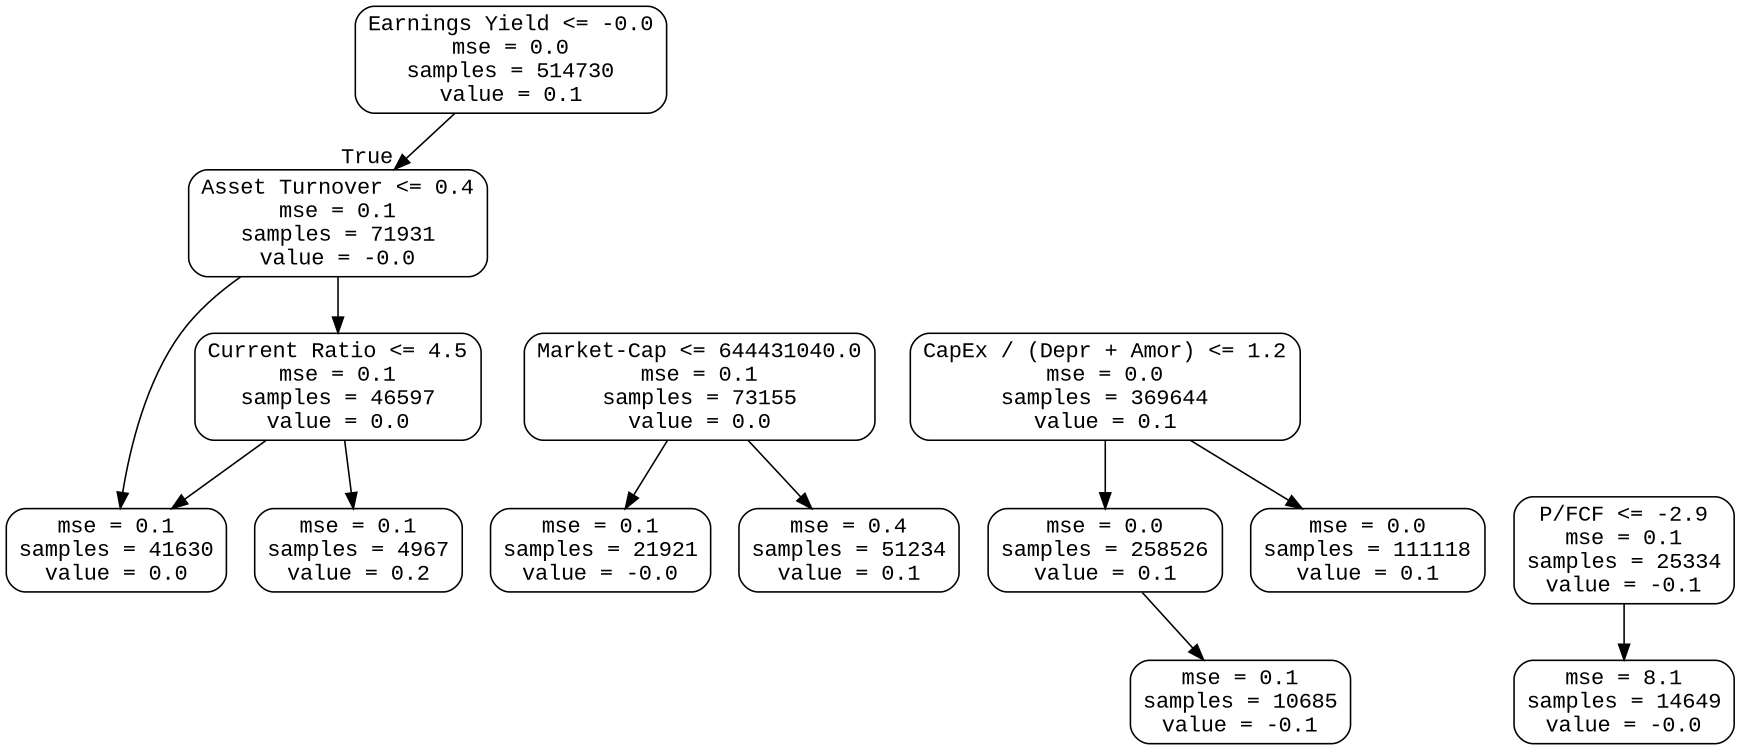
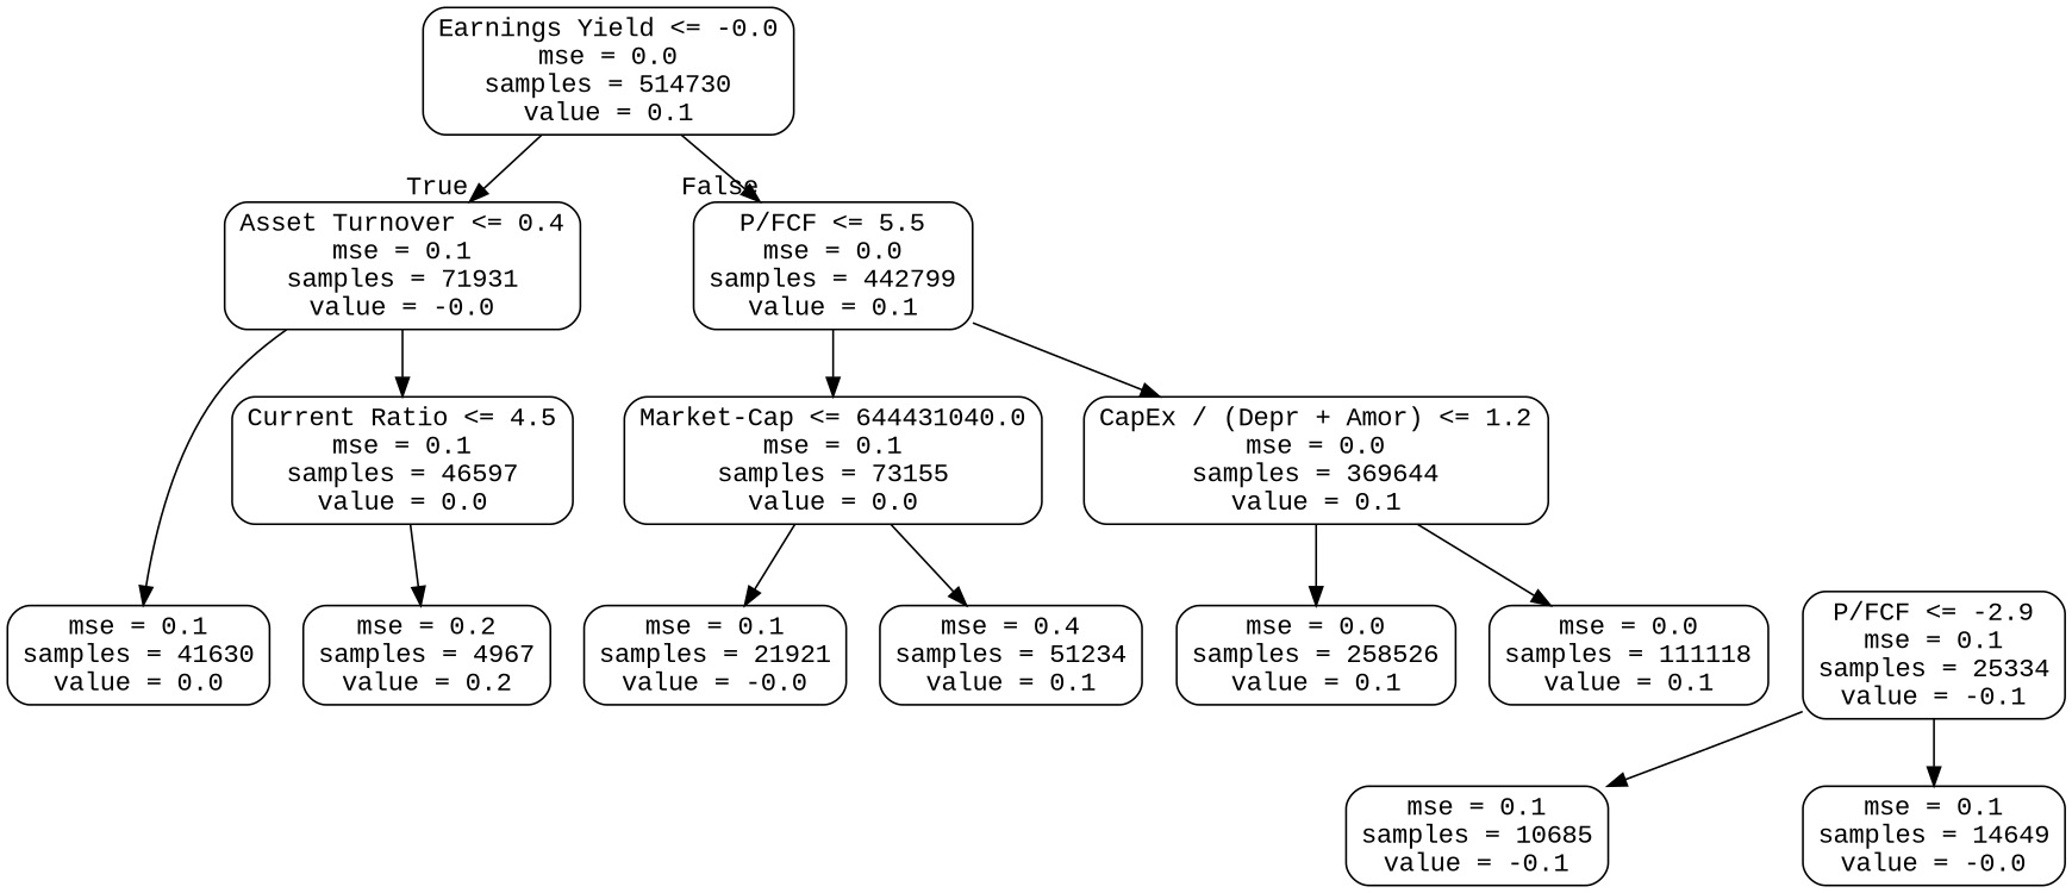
  digraph {
    fontname="Liberation Mono"
    node [color=black fontname="Liberation Mono" shape=box style=rounded]
    edge [fontname="Liberation Mono"]
    n1 [label="Earnings Yield <= -0.0\nmse = 0.0\nsamples = 514730\nvalue = 0.1"]
    n2 [label="Asset Turnover <= 0.4\nmse = 0.1\nsamples = 71931\nvalue = -0.0"]
+   n3 [label="P/FCF <= 5.5\nmse = 0.0\nsamples = 442799\nvalue = 0.1"]
    n4 [label="Current Ratio <= 4.5\nmse = 0.1\nsamples = 46597\nvalue = 0.0"]
    n5 [label="mse = 0.1\nsamples = 41630\nvalue = 0.0"]
    n6 [label="Market-Cap <= 644431040.0\nmse = 0.1\nsamples = 73155\nvalue = 0.0"]
    n7 [label="CapEx / (Depr + Amor) <= 1.2\nmse = 0.0\nsamples = 369644\nvalue = 0.1"]
    n8 [label="P/FCF <= -2.9\nmse = 0.1\nsamples = 25334\nvalue = -0.1"]
-   n9 [label="mse = 8.1\nsamples = 14649\nvalue = -0.0"]
+   n9 [label="mse = 0.1\nsamples = 14649\nvalue = -0.0"]
    n10 [label="mse = 0.1\nsamples = 10685\nvalue = -0.1"]
-   n11 [label="mse = 0.1\nsamples = 4967\nvalue = 0.2"]
+   n11 [label="mse = 0.2\nsamples = 4967\nvalue = 0.2"]
    n12 [label="mse = 0.1\nsamples = 21921\nvalue = -0.0"]
    n13 [label="mse = 0.4\nsamples = 51234\nvalue = 0.1"]
    n14 [label="mse = 0.0\nsamples = 258526\nvalue = 0.1"]
    n15 [label="mse = 0.0\nsamples = 111118\nvalue = 0.1"]
    n1 -> n2 [headlabel=True labelangle=45 labeldistance=2.5]
+   n1 -> n3 [headlabel=False labelangle=-45 labeldistance=2.5]
    n2 -> n4
    n2 -> n5
-   n4 -> n5
+   n3 -> n6
+   n3 -> n7
    n4 -> n11
    n6 -> n12
    n6 -> n13
    n7 -> n14
    n7 -> n15
    n8 -> n9
-   n14 -> n10
+   n8 -> n10
  }
